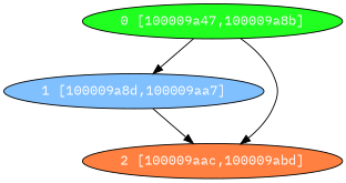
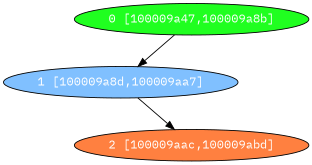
  digraph {
    fontname="IBM Plex Mono"
    node [fontcolor="#ffffff" shape=oval style=filled fontname="IBM Plex Mono"]
    edge [fontname="IBM Plex Mono"]
    n1 [fillcolor="#20FF20" label="0 [100009a47,100009a8b]"]
    n2 [fillcolor="#80C0FF" label="1 [100009a8d,100009aa7]"]
    n3 [fillcolor="#FF8040" label="2 [100009aac,100009abd]"]
    n1 -> n2
-   n1 -> n3
    n2 -> n3
  }
